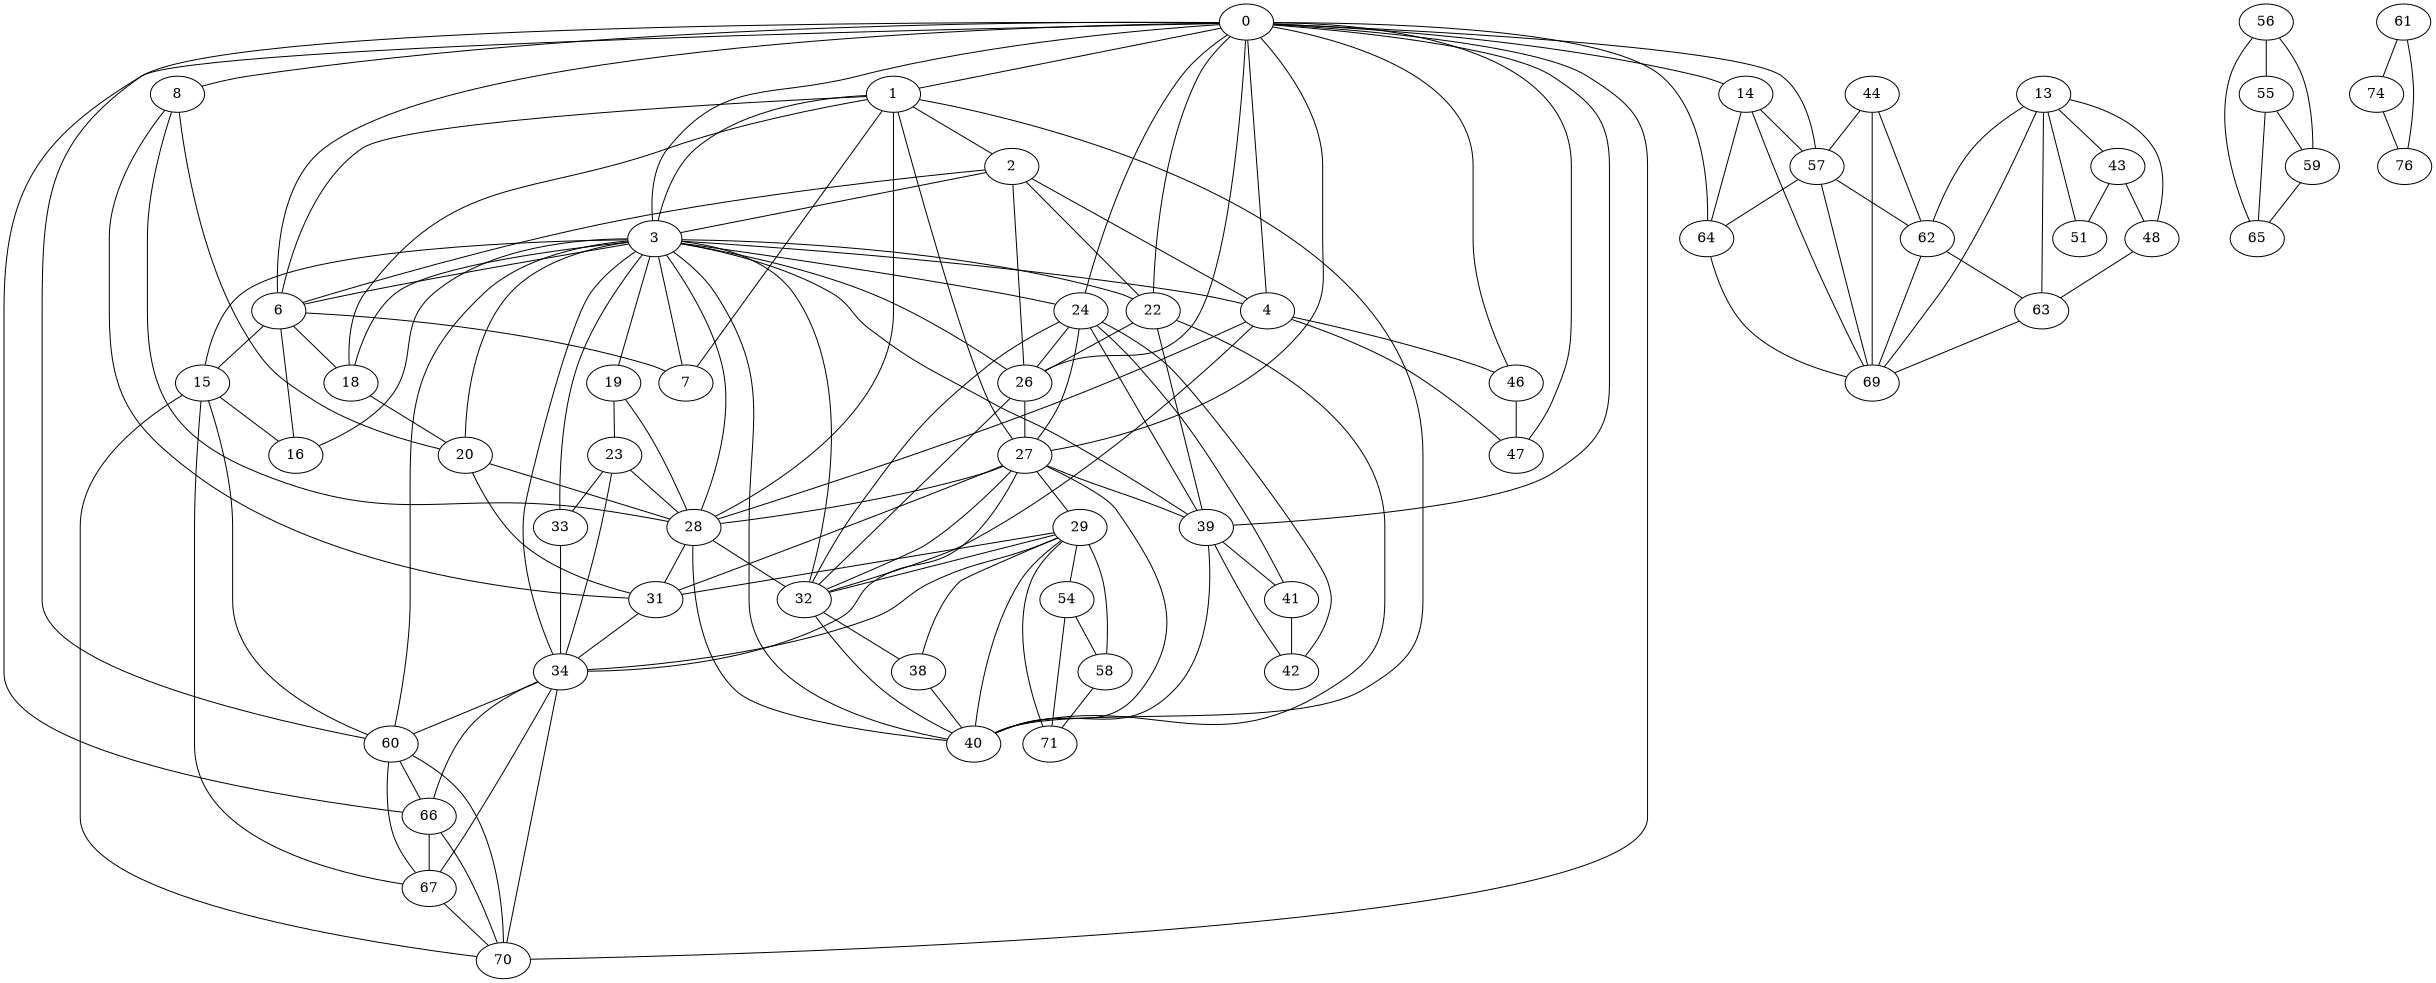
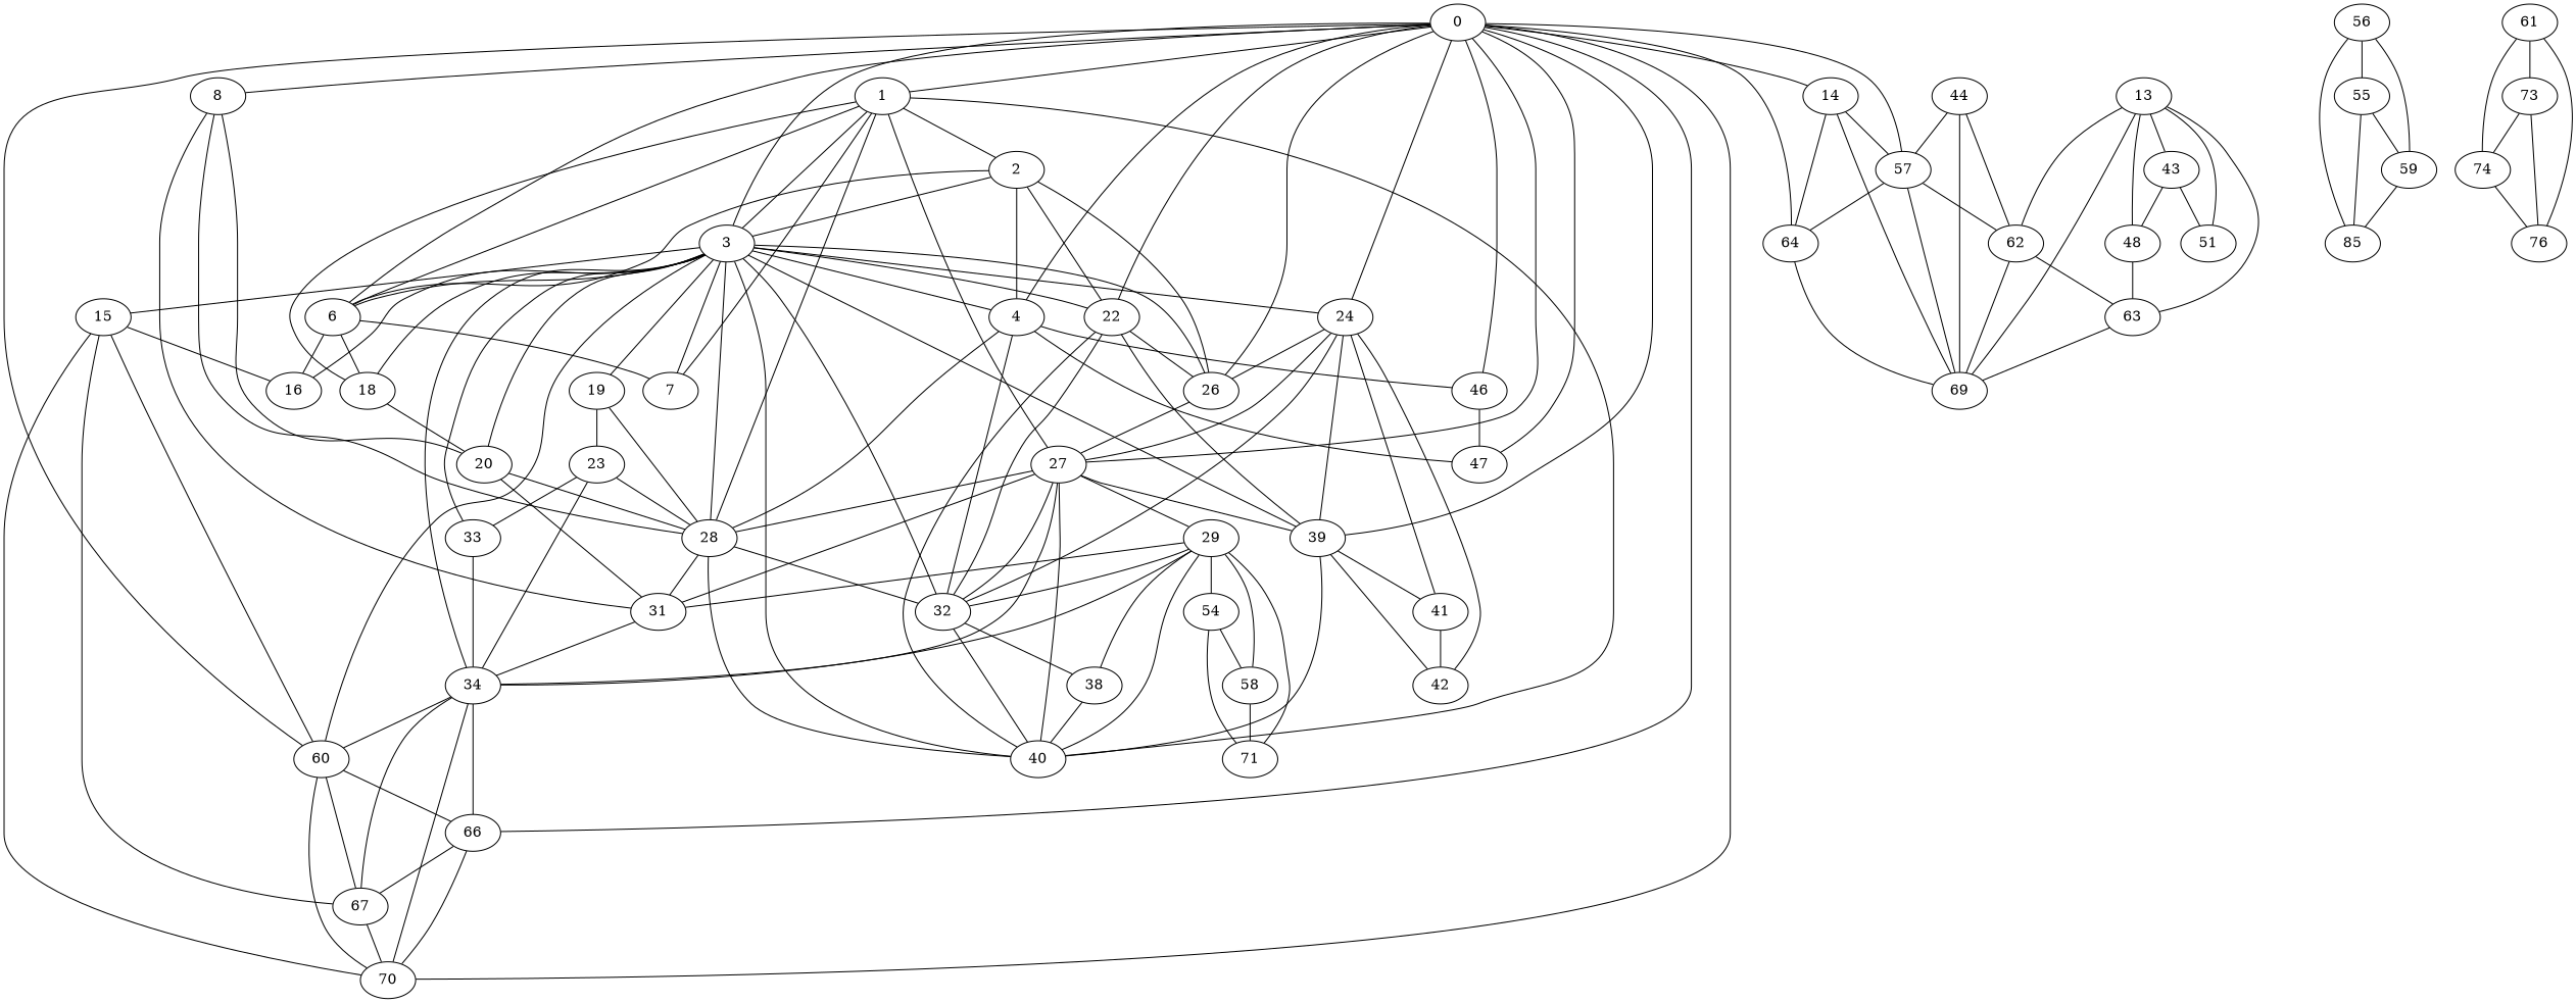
  graph {
    8
    31
    20
    28
    34
    40
    32
    66
    70
    60
    67
    38
    64
    69
    0
    1
    26
    3
    4
    22
    6
    24
    39
    27
    47
    46
    14
    57
    2
    18
    7
    16
    15
    19
    33
    42
    41
    29
    62
    23
    58
    71
    54
    63
    13
    43
    51
    48
    44
    n50 [label=56]
-   65
+   65 [label=85]
    55
    59
    61
+   73
    74
    76
    8 -- 31
    8 -- 20
    8 -- 28
    31 -- 34
    20 -- 31
    20 -- 28
    28 -- 31
    28 -- 40
    28 -- 32
    34 -- 66
    34 -- 70
    34 -- 60
    34 -- 67
    32 -- 40
    32 -- 38
    66 -- 70
    66 -- 67
    60 -- 66
    60 -- 70
    60 -- 67
    67 -- 70
    38 -- 40
    64 -- 69
    0 -- 8
    0 -- 66
    0 -- 70
    0 -- 60
    0 -- 64
    0 -- 1
    0 -- 26
    0 -- 3
    0 -- 4
    0 -- 22
    0 -- 6
    0 -- 24
    0 -- 39
    0 -- 27
    0 -- 47
    0 -- 46
    0 -- 14
    0 -- 57
    1 -- 28
    1 -- 40
    1 -- 3
    1 -- 6
    1 -- 27
    1 -- 2
    1 -- 18
    1 -- 7
-   26 -- 32
+   22 -- 32
    26 -- 27
    3 -- 20
    3 -- 28
    3 -- 34
    3 -- 40
    3 -- 32
    3 -- 60
    3 -- 26
    3 -- 4
    3 -- 22
    3 -- 6
    3 -- 24
    3 -- 39
    3 -- 18
    3 -- 7
    3 -- 16
    3 -- 15
    3 -- 19
    3 -- 33
    4 -- 28
    4 -- 32
    4 -- 47
    4 -- 46
    22 -- 40
    22 -- 26
    22 -- 39
    6 -- 18
    6 -- 7
    6 -- 16
-   6 -- 15
    24 -- 32
    24 -- 26
    24 -- 39
    24 -- 27
    24 -- 42
    24 -- 41
    39 -- 40
    39 -- 42
    39 -- 41
    27 -- 31
    27 -- 28
    27 -- 34
    27 -- 40
    27 -- 32
    27 -- 39
    27 -- 29
    46 -- 47
    14 -- 64
    14 -- 69
    14 -- 57
    57 -- 64
    57 -- 69
    57 -- 62
    2 -- 26
    2 -- 3
    2 -- 4
    2 -- 22
    2 -- 6
    18 -- 20
    15 -- 70
    15 -- 60
    15 -- 67
    15 -- 16
    19 -- 28
    19 -- 23
    33 -- 34
    41 -- 42
    29 -- 31
    29 -- 34
    29 -- 40
    29 -- 32
    29 -- 38
    29 -- 58
    29 -- 71
    29 -- 54
    62 -- 69
    62 -- 63
    23 -- 28
    23 -- 34
    23 -- 33
    58 -- 71
    54 -- 58
    54 -- 71
    63 -- 69
    13 -- 69
    13 -- 62
    13 -- 63
    13 -- 43
    13 -- 51
    13 -- 48
    43 -- 51
    43 -- 48
    48 -- 63
    44 -- 69
    44 -- 57
    44 -- 62
    n50 -- 65
    n50 -- 55
    n50 -- 59
    55 -- 65
    55 -- 59
    59 -- 65
+   61 -- 73
    61 -- 74
    61 -- 76
+   73 -- 74
+   73 -- 76
    74 -- 76
  }
